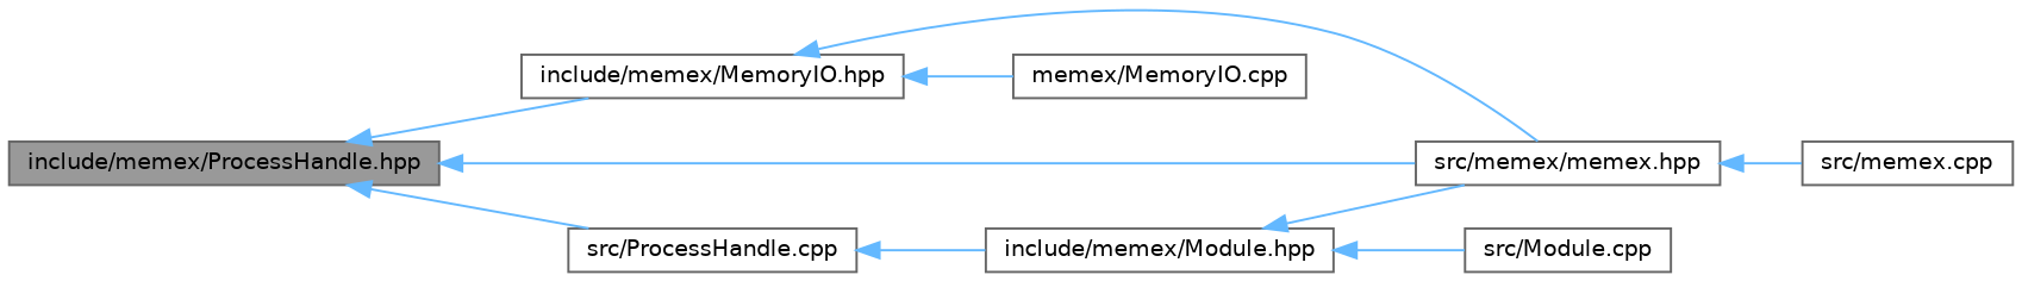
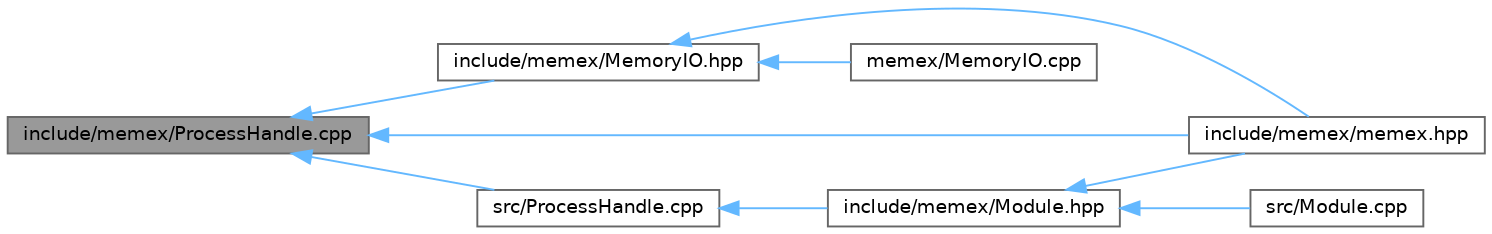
  digraph {
    rankdir=LR
    node [color=grey40 fillcolor=white fontname=Helvetica fontsize=10 shape=box style=filled]
    edge [color=steelblue1 dir=back fontname=Helvetica fontsize=10 labelfontname=Helvetica labelfontsize=10 style=solid]
-   n1 [color=gray40 fillcolor=grey60 fontcolor=black height=0.2 label="include/memex/ProcessHandle.hpp" width=0.4]
+   n1 [color=gray40 fillcolor=grey60 fontcolor=black height=0.2 label="include/memex/ProcessHandle.cpp" width=0.4]
    n2 [height=0.2 label="include/memex/MemoryIO.hpp" width=0.4]
-   n3 [height=0.2 label="src/memex/memex.hpp" width=0.4]
+   n3 [height=0.2 label="include/memex/memex.hpp" width=0.4]
    n4 [height=0.2 label="src/ProcessHandle.cpp" width=0.4]
    n5 [height=0.2 label="memex/MemoryIO.cpp" width=0.4]
-   n6 [height=0.2 label="src/memex.cpp" width=0.4]
    n7 [height=0.2 label="include/memex/Module.hpp" width=0.4]
    n8 [height=0.2 label="src/Module.cpp" width=0.4]
    n1 -> n2
    n1 -> n3
    n1 -> n4
    n2 -> n3
    n2 -> n5
-   n3 -> n6
    n4 -> n7
    n7 -> n3
    n7 -> n8
  }
